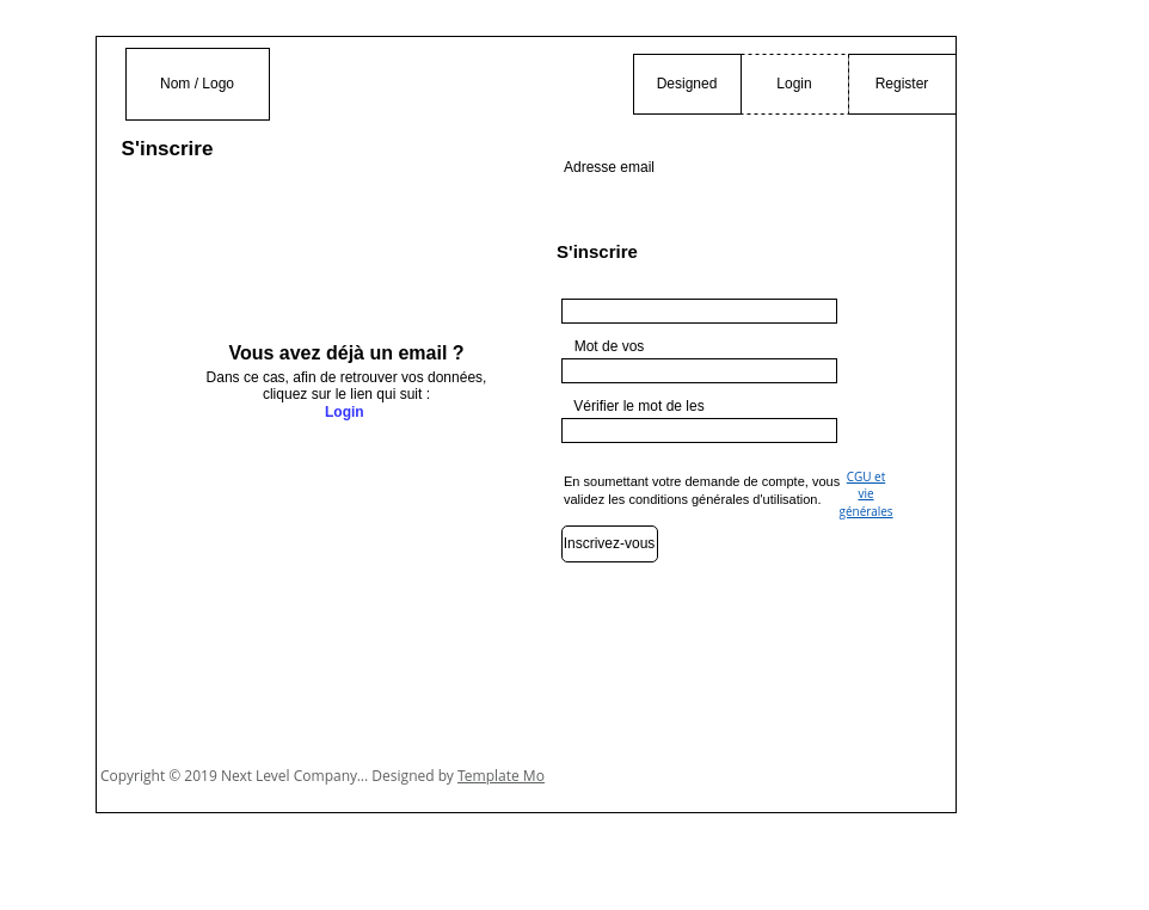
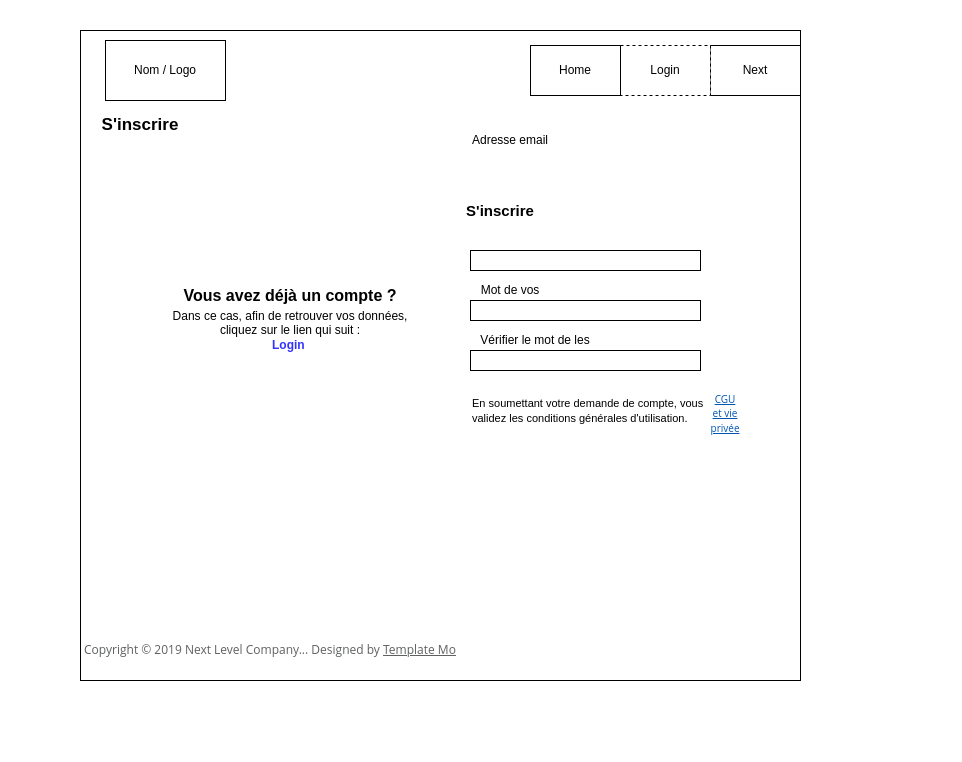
  <mxCell id="0" />
  <mxCell id="1" parent="0" />
  <mxCell id="2" value="" style="group" vertex="1" connectable="0" parent="1"><mxGeometry x="80" y="20" width="860" height="720" as="geometry" /></mxCell>
  <mxCell id="3" value="" style="rounded=0;whiteSpace=wrap;html=1;" vertex="1" parent="2"><mxGeometry y="10" width="720" height="650" as="geometry" /></mxCell>
  <mxCell id="4" value="Nom / Logo" style="rounded=0;whiteSpace=wrap;html=1;" vertex="1" parent="2"><mxGeometry x="25" y="20" width="120" height="60" as="geometry" /></mxCell>
- <mxCell id="5" value="Register" style="rounded=0;whiteSpace=wrap;html=1;" vertex="1" parent="2"><mxGeometry x="630" y="25" width="90" height="50" as="geometry" /></mxCell>
+ <mxCell id="5" value="Next" style="rounded=0;whiteSpace=wrap;html=1;" vertex="1" parent="2"><mxGeometry x="630" y="25" width="90" height="50" as="geometry" /></mxCell>
  <mxCell id="6" value="Login" style="rounded=0;whiteSpace=wrap;html=1;dashed=1;" vertex="1" parent="2"><mxGeometry x="540" y="25" width="90" height="50" as="geometry" /></mxCell>
- <mxCell id="7" value="Designed" style="rounded=0;whiteSpace=wrap;html=1;" vertex="1" parent="2"><mxGeometry x="450" y="25" width="90" height="50" as="geometry" /></mxCell>
+ <mxCell id="7" value="Home" style="rounded=0;whiteSpace=wrap;html=1;" vertex="1" parent="2"><mxGeometry x="450" y="25" width="90" height="50" as="geometry" /></mxCell>
  <mxCell id="8" value="&lt;font size=&quot;1&quot;&gt;&lt;b style=&quot;font-size: 17px&quot;&gt;S'inscrire&lt;/b&gt;&lt;/font&gt;" style="text;html=1;strokeColor=none;fillColor=none;align=center;verticalAlign=middle;whiteSpace=wrap;rounded=0;" vertex="1" parent="2"><mxGeometry x="30" y="90" width="60" height="30" as="geometry" /></mxCell>
  <mxCell id="9" value="" style="group" vertex="1" connectable="0" parent="2"><mxGeometry x="40" y="250" width="340" height="90" as="geometry" /></mxCell>
- <mxCell id="10" value="&lt;font size=&quot;1&quot;&gt;&lt;b style=&quot;font-size: 16px&quot;&gt;Vous avez déjà un email ?&lt;/b&gt;&lt;/font&gt;" style="text;html=1;strokeColor=none;fillColor=none;align=center;verticalAlign=middle;whiteSpace=wrap;rounded=0;" vertex="1" parent="9"><mxGeometry width="340" height="50" as="geometry" /></mxCell>
+ <mxCell id="10" value="&lt;font size=&quot;1&quot;&gt;&lt;b style=&quot;font-size: 16px&quot;&gt;Vous avez déjà un compte ?&lt;/b&gt;&lt;/font&gt;" style="text;html=1;strokeColor=none;fillColor=none;align=center;verticalAlign=middle;whiteSpace=wrap;rounded=0;" vertex="1" parent="9"><mxGeometry width="340" height="50" as="geometry" /></mxCell>
  <mxCell id="11" value="Dans ce cas, afin de retrouver vos données,&lt;br&gt;cliquez sur le lien qui suit :&lt;br&gt;&lt;font color=&quot;#3333ff&quot;&gt;&lt;b&gt;Login&amp;nbsp;&lt;/b&gt;&lt;/font&gt;" style="text;html=1;strokeColor=none;fillColor=none;align=center;verticalAlign=middle;whiteSpace=wrap;rounded=0;" vertex="1" parent="9"><mxGeometry x="30" y="30" width="280" height="60" as="geometry" /></mxCell>
- <mxCell id="12" value="Inscrivez-vous" style="rounded=1;whiteSpace=wrap;html=1;" vertex="1" parent="2"><mxGeometry x="390" y="420" width="80" height="30" as="geometry" /></mxCell>
  <mxCell id="13" value="&lt;font style=&quot;font-size: 12px&quot;&gt;&lt;span style=&quot;color: rgb(95 , 96 , 97) ; font-family: &amp;#34;open sans&amp;#34; , &amp;#34;arial&amp;#34; , &amp;#34;helvetica&amp;#34; , sans-serif ; text-align: left ; background-color: rgb(255 , 255 , 255)&quot;&gt;Copyright © 2019 Next Level Company... Designed by&amp;nbsp;&lt;/span&gt;&lt;a href=&quot;https://fb.com/templatemo&quot; class=&quot;tm-copyright-link cc_pointer&quot; style=&quot;box-sizing: border-box ; color: rgb(95 , 96 , 97) ; background-color: rgb(255 , 255 , 255) ; transition: all 0.3s ease 0s ; font-family: &amp;#34;open sans&amp;#34; , &amp;#34;arial&amp;#34; , &amp;#34;helvetica&amp;#34; , sans-serif ; text-align: left&quot;&gt;Template Mo&lt;/a&gt;&lt;/font&gt;" style="text;html=1;strokeColor=none;fillColor=none;align=center;verticalAlign=middle;whiteSpace=wrap;rounded=0;" vertex="1" parent="2"><mxGeometry x="-60" y="620" width="500" height="20" as="geometry" /></mxCell>
  <mxCell id="14" value="&lt;font size=&quot;1&quot;&gt;&lt;b style=&quot;font-size: 15px&quot;&gt;S'inscrire&lt;/b&gt;&lt;/font&gt;" style="text;html=1;strokeColor=none;fillColor=none;align=center;verticalAlign=middle;whiteSpace=wrap;rounded=0;" vertex="1" parent="1"><mxGeometry x="480" y="200" width="40" height="20" as="geometry" /></mxCell>
  <mxCell id="15" value="" style="rounded=0;whiteSpace=wrap;html=1;" vertex="1" parent="1"><mxGeometry x="470" y="250" width="230" height="20" as="geometry" /></mxCell>
  <mxCell id="16" value="Adresse email" style="text;html=1;strokeColor=none;fillColor=none;align=center;verticalAlign=middle;whiteSpace=wrap;rounded=0;" vertex="1" parent="1"><mxGeometry x="470" y="130" width="80" height="20" as="geometry" /></mxCell>
  <mxCell id="17" value="" style="rounded=0;whiteSpace=wrap;html=1;" vertex="1" parent="1"><mxGeometry x="470" y="300" width="230" height="20" as="geometry" /></mxCell>
  <mxCell id="18" value="Mot de vos" style="text;html=1;strokeColor=none;fillColor=none;align=center;verticalAlign=middle;whiteSpace=wrap;rounded=0;" vertex="1" parent="1"><mxGeometry x="470" y="280" width="80" height="20" as="geometry" /></mxCell>
  <mxCell id="19" value="" style="rounded=0;whiteSpace=wrap;html=1;" vertex="1" parent="1"><mxGeometry x="470" y="350" width="230" height="20" as="geometry" /></mxCell>
  <mxCell id="20" value="Vérifier le mot de les" style="text;html=1;strokeColor=none;fillColor=none;align=center;verticalAlign=middle;whiteSpace=wrap;rounded=0;" vertex="1" parent="1"><mxGeometry x="470" y="330" width="130" height="20" as="geometry" /></mxCell>
  <mxCell id="21" value="&lt;font style=&quot;font-size: 11px&quot;&gt;En soumettant votre demande de compte, vous&lt;br&gt;validez les conditions générales d'utilisation.&lt;/font&gt;" style="text;html=1;strokeColor=none;fillColor=none;align=left;verticalAlign=middle;whiteSpace=wrap;rounded=0;" vertex="1" parent="1"><mxGeometry x="470" y="390" width="260" height="40" as="geometry" /></mxCell>
- <mxCell id="22" value="&lt;font style=&quot;font-size: 10px&quot;&gt;&lt;a href=&quot;https://termsfeed.com/blog/privacy-policies-vs-terms-conditions/&quot; style=&quot;box-sizing: border-box ; color: rgb(0 , 86 , 179) ; transition: all 0.3s ease 0s ; font-family: &amp;#34;open sans&amp;#34; , &amp;#34;arial&amp;#34; , &amp;#34;helvetica&amp;#34; , sans-serif ; text-align: left&quot;&gt;CGU et vie générales&lt;/a&gt;&lt;br&gt;&lt;/font&gt;&lt;br&gt;&lt;span style=&quot;color: rgb(95 , 96 , 97) ; font-family: &amp;#34;open sans&amp;#34; , &amp;#34;arial&amp;#34; , &amp;#34;helvetica&amp;#34; , sans-serif ; font-size: 18px ; text-align: left&quot;&gt;&lt;/span&gt;" style="text;html=1;strokeColor=none;fillColor=none;align=center;verticalAlign=middle;whiteSpace=wrap;rounded=0;" vertex="1" parent="1"><mxGeometry x="710" y="400" width="30" height="40" as="geometry" /></mxCell>
+ <mxCell id="22" value="&lt;font style=&quot;font-size: 10px&quot;&gt;&lt;a href=&quot;https://termsfeed.com/blog/privacy-policies-vs-terms-conditions/&quot; style=&quot;box-sizing: border-box ; color: rgb(0 , 86 , 179) ; transition: all 0.3s ease 0s ; font-family: &amp;#34;open sans&amp;#34; , &amp;#34;arial&amp;#34; , &amp;#34;helvetica&amp;#34; , sans-serif ; text-align: left&quot;&gt;CGU et vie privée&lt;/a&gt;&lt;br&gt;&lt;/font&gt;&lt;br&gt;&lt;span style=&quot;color: rgb(95 , 96 , 97) ; font-family: &amp;#34;open sans&amp;#34; , &amp;#34;arial&amp;#34; , &amp;#34;helvetica&amp;#34; , sans-serif ; font-size: 18px ; text-align: left&quot;&gt;&lt;/span&gt;" style="text;html=1;strokeColor=none;fillColor=none;align=center;verticalAlign=middle;whiteSpace=wrap;rounded=0;" vertex="1" parent="1"><mxGeometry x="710" y="400" width="30" height="40" as="geometry" /></mxCell>
